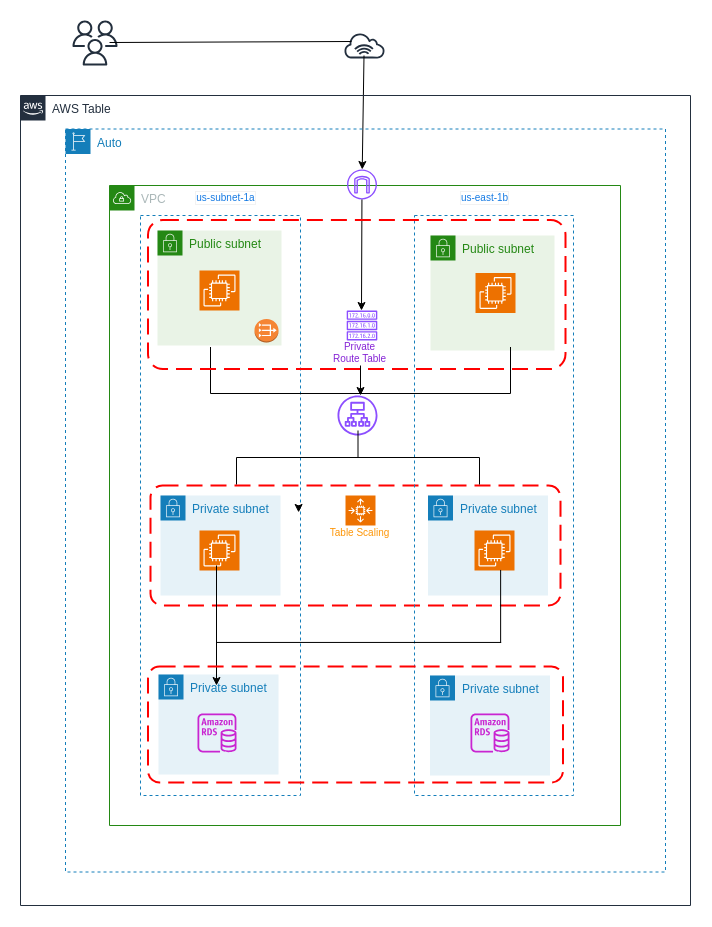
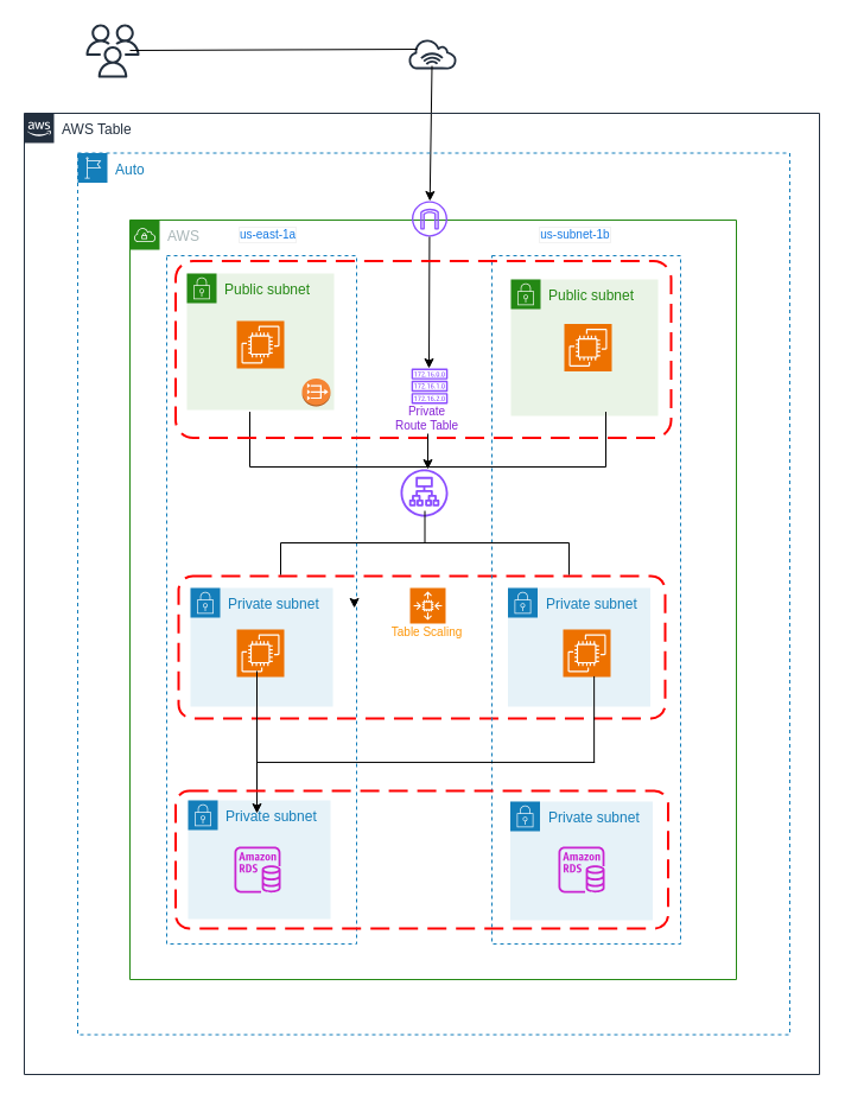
  <mxCell id="0" />
  <mxCell id="1" parent="0" />
  <mxCell id="2" value="" style="rounded=1;arcSize=10;dashed=1;strokeColor=#ff0000;fillColor=none;gradientColor=none;dashPattern=8 4;strokeWidth=2;" vertex="1" parent="1"><mxGeometry x="150" y="485" width="410" height="120" as="geometry" /></mxCell>
  <mxCell id="3" value="" style="fillColor=none;strokeColor=#147EBA;dashed=1;verticalAlign=top;fontStyle=0;fontColor=#147EBA;whiteSpace=wrap;html=1;" vertex="1" parent="1"><mxGeometry x="414" y="215" width="159" height="580" as="geometry" /></mxCell>
  <mxCell id="4" value="" style="fillColor=none;strokeColor=#147EBA;dashed=1;verticalAlign=top;fontStyle=0;fontColor=#147EBA;whiteSpace=wrap;html=1;" vertex="1" parent="1"><mxGeometry x="140" y="215" width="160" height="580" as="geometry" /></mxCell>
  <mxCell id="5" value="Private subnet" style="points=[[0,0],[0.25,0],[0.5,0],[0.75,0],[1,0],[1,0.25],[1,0.5],[1,0.75],[1,1],[0.75,1],[0.5,1],[0.25,1],[0,1],[0,0.75],[0,0.5],[0,0.25]];outlineConnect=0;gradientColor=none;html=1;whiteSpace=wrap;fontSize=12;fontStyle=0;container=1;pointerEvents=0;collapsible=0;recursiveResize=0;shape=mxgraph.aws4.group;grIcon=mxgraph.aws4.group_security_group;grStroke=0;strokeColor=#147EBA;fillColor=#E6F2F8;verticalAlign=top;align=left;spacingLeft=30;fontColor=#147EBA;dashed=0;" vertex="1" parent="1"><mxGeometry x="427.5" y="495" width="120" height="100" as="geometry" /></mxCell>
  <mxCell id="6" value="Public subnet" style="points=[[0,0],[0.25,0],[0.5,0],[0.75,0],[1,0],[1,0.25],[1,0.5],[1,0.75],[1,1],[0.75,1],[0.5,1],[0.25,1],[0,1],[0,0.75],[0,0.5],[0,0.25]];outlineConnect=0;gradientColor=none;html=1;whiteSpace=wrap;fontSize=12;fontStyle=0;container=1;pointerEvents=0;collapsible=0;recursiveResize=0;shape=mxgraph.aws4.group;grIcon=mxgraph.aws4.group_security_group;grStroke=0;strokeColor=#248814;fillColor=#E9F3E6;verticalAlign=top;align=left;spacingLeft=30;fontColor=#248814;dashed=0;" vertex="1" parent="1"><mxGeometry x="157" y="230" width="124" height="115" as="geometry" /></mxCell>
  <mxCell id="7" value="" style="sketch=0;points=[[0,0,0],[0.25,0,0],[0.5,0,0],[0.75,0,0],[1,0,0],[0,1,0],[0.25,1,0],[0.5,1,0],[0.75,1,0],[1,1,0],[0,0.25,0],[0,0.5,0],[0,0.75,0],[1,0.25,0],[1,0.5,0],[1,0.75,0]];outlineConnect=0;fontColor=#232F3E;fillColor=#ED7100;strokeColor=#ffffff;dashed=0;verticalLabelPosition=bottom;verticalAlign=top;align=center;html=1;fontSize=12;fontStyle=0;aspect=fixed;shape=mxgraph.aws4.resourceIcon;resIcon=mxgraph.aws4.ec2;" vertex="1" parent="1"><mxGeometry x="199" y="270" width="40" height="40" as="geometry" /></mxCell>
  <mxCell id="8" value="" style="sketch=0;points=[[0,0,0],[0.25,0,0],[0.5,0,0],[0.75,0,0],[1,0,0],[0,1,0],[0.25,1,0],[0.5,1,0],[0.75,1,0],[1,1,0],[0,0.25,0],[0,0.5,0],[0,0.75,0],[1,0.25,0],[1,0.5,0],[1,0.75,0]];outlineConnect=0;fontColor=#232F3E;fillColor=#ED7100;strokeColor=#ffffff;dashed=0;verticalLabelPosition=bottom;verticalAlign=top;align=center;html=1;fontSize=12;fontStyle=0;aspect=fixed;shape=mxgraph.aws4.resourceIcon;resIcon=mxgraph.aws4.ec2;" vertex="1" parent="1"><mxGeometry x="474" y="530" width="40" height="40" as="geometry" /></mxCell>
  <mxCell id="9" value="Private subnet" style="points=[[0,0],[0.25,0],[0.5,0],[0.75,0],[1,0],[1,0.25],[1,0.5],[1,0.75],[1,1],[0.75,1],[0.5,1],[0.25,1],[0,1],[0,0.75],[0,0.5],[0,0.25]];outlineConnect=0;gradientColor=none;html=1;whiteSpace=wrap;fontSize=12;fontStyle=0;container=1;pointerEvents=0;collapsible=0;recursiveResize=0;shape=mxgraph.aws4.group;grIcon=mxgraph.aws4.group_security_group;grStroke=0;strokeColor=#147EBA;fillColor=#E6F2F8;verticalAlign=top;align=left;spacingLeft=30;fontColor=#147EBA;dashed=0;" vertex="1" parent="1"><mxGeometry x="158" y="674" width="120" height="100" as="geometry" /></mxCell>
  <mxCell id="10" value="Private subnet" style="points=[[0,0],[0.25,0],[0.5,0],[0.75,0],[1,0],[1,0.25],[1,0.5],[1,0.75],[1,1],[0.75,1],[0.5,1],[0.25,1],[0,1],[0,0.75],[0,0.5],[0,0.25]];outlineConnect=0;gradientColor=none;html=1;whiteSpace=wrap;fontSize=12;fontStyle=0;container=1;pointerEvents=0;collapsible=0;recursiveResize=0;shape=mxgraph.aws4.group;grIcon=mxgraph.aws4.group_security_group;grStroke=0;strokeColor=#147EBA;fillColor=#E6F2F8;verticalAlign=top;align=left;spacingLeft=30;fontColor=#147EBA;dashed=0;" vertex="1" parent="1"><mxGeometry x="160" y="495" width="120" height="100" as="geometry" /></mxCell>
  <mxCell id="11" value="" style="sketch=0;points=[[0,0,0],[0.25,0,0],[0.5,0,0],[0.75,0,0],[1,0,0],[0,1,0],[0.25,1,0],[0.5,1,0],[0.75,1,0],[1,1,0],[0,0.25,0],[0,0.5,0],[0,0.75,0],[1,0.25,0],[1,0.5,0],[1,0.75,0]];outlineConnect=0;fontColor=#232F3E;fillColor=#ED7100;strokeColor=#ffffff;dashed=0;verticalLabelPosition=bottom;verticalAlign=top;align=center;html=1;fontSize=12;fontStyle=0;aspect=fixed;shape=mxgraph.aws4.resourceIcon;resIcon=mxgraph.aws4.ec2;" vertex="1" parent="1"><mxGeometry x="199" y="530" width="40" height="40" as="geometry" /></mxCell>
  <mxCell id="12" value="" style="sketch=0;outlineConnect=0;fontColor=#232F3E;gradientColor=none;fillColor=#8C4FFF;strokeColor=none;dashed=0;verticalLabelPosition=bottom;verticalAlign=top;align=center;html=1;fontSize=12;fontStyle=0;aspect=fixed;pointerEvents=1;shape=mxgraph.aws4.application_load_balancer;" vertex="1" parent="1"><mxGeometry x="337" y="395" width="40" height="40" as="geometry" /></mxCell>
  <mxCell id="13" value="" style="strokeWidth=1;html=1;shape=mxgraph.flowchart.annotation_2;align=left;labelPosition=right;pointerEvents=1;rotation=90;fontSize=9;" vertex="1" parent="1"><mxGeometry x="330.5" y="335.5" width="54" height="243" as="geometry" /></mxCell>
- <mxCell id="14" value="us-subnet-1a" style="text;html=1;align=center;verticalAlign=middle;resizable=0;points=[];autosize=1;strokeColor=none;fillColor=default;fontColor=#167ae3;labelBackgroundColor=default;labelBorderColor=#f2f2f2;fontSize=10;" vertex="1" parent="1"><mxGeometry x="190" y="182" width="70" height="30" as="geometry" /></mxCell>
- <mxCell id="15" value="us-east-1b" style="text;html=1;align=center;verticalAlign=middle;resizable=0;points=[];autosize=1;strokeColor=none;fillColor=default;fontColor=#167ae3;labelBackgroundColor=default;labelBorderColor=#f2f2f2;fontSize=10;" vertex="1" parent="1"><mxGeometry x="449" y="182" width="70" height="30" as="geometry" /></mxCell>
- <mxCell id="16" value="VPC" style="points=[[0,0],[0.25,0],[0.5,0],[0.75,0],[1,0],[1,0.25],[1,0.5],[1,0.75],[1,1],[0.75,1],[0.5,1],[0.25,1],[0,1],[0,0.75],[0,0.5],[0,0.25]];outlineConnect=0;gradientColor=none;html=1;whiteSpace=wrap;fontSize=12;fontStyle=0;container=1;pointerEvents=0;collapsible=0;recursiveResize=0;shape=mxgraph.aws4.group;grIcon=mxgraph.aws4.group_vpc;strokeColor=#248814;fillColor=none;verticalAlign=top;align=left;spacingLeft=30;fontColor=#AAB7B8;dashed=0;" vertex="1" parent="1"><mxGeometry x="109" y="185" width="511" height="640" as="geometry" /></mxCell>
+ <mxCell id="14" value="us-east-1a" style="text;html=1;align=center;verticalAlign=middle;resizable=0;points=[];autosize=1;strokeColor=none;fillColor=default;fontColor=#167ae3;labelBackgroundColor=default;labelBorderColor=#f2f2f2;fontSize=10;" vertex="1" parent="1"><mxGeometry x="190" y="182" width="70" height="30" as="geometry" /></mxCell>
+ <mxCell id="15" value="us-subnet-1b" style="text;html=1;align=center;verticalAlign=middle;resizable=0;points=[];autosize=1;strokeColor=none;fillColor=default;fontColor=#167ae3;labelBackgroundColor=default;labelBorderColor=#f2f2f2;fontSize=10;" vertex="1" parent="1"><mxGeometry x="449" y="182" width="70" height="30" as="geometry" /></mxCell>
+ <mxCell id="16" value="AWS" style="points=[[0,0],[0.25,0],[0.5,0],[0.75,0],[1,0],[1,0.25],[1,0.5],[1,0.75],[1,1],[0.75,1],[0.5,1],[0.25,1],[0,1],[0,0.75],[0,0.5],[0,0.25]];outlineConnect=0;gradientColor=none;html=1;whiteSpace=wrap;fontSize=12;fontStyle=0;container=1;pointerEvents=0;collapsible=0;recursiveResize=0;shape=mxgraph.aws4.group;grIcon=mxgraph.aws4.group_vpc;strokeColor=#248814;fillColor=none;verticalAlign=top;align=left;spacingLeft=30;fontColor=#AAB7B8;dashed=0;" vertex="1" parent="1"><mxGeometry x="109" y="185" width="511" height="640" as="geometry" /></mxCell>
  <mxCell id="17" value="" style="sketch=0;outlineConnect=0;fontColor=#232F3E;gradientColor=none;fillColor=#8C4FFF;strokeColor=none;dashed=0;verticalLabelPosition=bottom;verticalAlign=top;align=center;html=1;fontSize=12;fontStyle=0;aspect=fixed;pointerEvents=1;shape=mxgraph.aws4.internet_gateway;" vertex="1" parent="16"><mxGeometry x="237.5" y="-16" width="30" height="30" as="geometry" /></mxCell>
  <mxCell id="18" value="" style="sketch=0;outlineConnect=0;fontColor=#232F3E;gradientColor=none;fillColor=#8C4FFF;strokeColor=none;dashed=0;verticalLabelPosition=bottom;verticalAlign=top;align=center;html=1;fontSize=12;fontStyle=0;aspect=fixed;pointerEvents=1;shape=mxgraph.aws4.route_table;" vertex="1" parent="16"><mxGeometry x="237.11" y="125" width="30.79" height="30" as="geometry" /></mxCell>
  <mxCell id="19" value="" style="endArrow=classic;html=1;rounded=0;" edge="1" parent="16" source="17"><mxGeometry width="50" height="50" relative="1" as="geometry"><mxPoint x="251" y="30" as="sourcePoint" /><mxPoint x="252" y="125" as="targetPoint" /></mxGeometry></mxCell>
  <mxCell id="20" value="" style="endArrow=classic;html=1;rounded=0;" edge="1" parent="16"><mxGeometry width="50" height="50" relative="1" as="geometry"><mxPoint x="251" y="180" as="sourcePoint" /><mxPoint x="251" y="210" as="targetPoint" /></mxGeometry></mxCell>
  <mxCell id="21" value="" style="sketch=0;outlineConnect=0;fontColor=#232F3E;gradientColor=none;strokeColor=#232F3E;fillColor=#ffffff;dashed=0;verticalLabelPosition=bottom;verticalAlign=top;align=center;html=1;fontSize=12;fontStyle=0;aspect=fixed;shape=mxgraph.aws4.resourceIcon;resIcon=mxgraph.aws4.internet_alt1;" vertex="1" parent="1"><mxGeometry x="339" y="20" width="50" height="50" as="geometry" /></mxCell>
  <mxCell id="22" value="" style="sketch=0;outlineConnect=0;fontColor=#232F3E;gradientColor=none;fillColor=#232F3D;strokeColor=none;dashed=0;verticalLabelPosition=bottom;verticalAlign=top;align=center;html=1;fontSize=12;fontStyle=0;aspect=fixed;pointerEvents=1;shape=mxgraph.aws4.users;" vertex="1" parent="1"><mxGeometry x="72" y="20" width="45" height="45" as="geometry" /></mxCell>
  <mxCell id="23" value="" style="endArrow=none;html=1;rounded=0;entryX=0.24;entryY=0.42;entryDx=0;entryDy=0;entryPerimeter=0;" edge="1" parent="1" target="21"><mxGeometry width="50" height="50" relative="1" as="geometry"><mxPoint x="109" y="42" as="sourcePoint" /><mxPoint x="360" y="45" as="targetPoint" /></mxGeometry></mxCell>
  <mxCell id="24" value="" style="endArrow=classic;html=1;rounded=0;" edge="1" parent="1" target="17"><mxGeometry width="50" height="50" relative="1" as="geometry"><mxPoint x="363.5" y="55" as="sourcePoint" /><mxPoint x="363.5" y="145" as="targetPoint" /></mxGeometry></mxCell>
  <mxCell id="25" value="AWS Table" style="points=[[0,0],[0.25,0],[0.5,0],[0.75,0],[1,0],[1,0.25],[1,0.5],[1,0.75],[1,1],[0.75,1],[0.5,1],[0.25,1],[0,1],[0,0.75],[0,0.5],[0,0.25]];outlineConnect=0;gradientColor=none;html=1;whiteSpace=wrap;fontSize=12;fontStyle=0;container=1;pointerEvents=0;collapsible=0;recursiveResize=0;shape=mxgraph.aws4.group;grIcon=mxgraph.aws4.group_aws_cloud_alt;strokeColor=#232F3E;fillColor=none;verticalAlign=top;align=left;spacingLeft=30;fontColor=#232F3E;dashed=0;" vertex="1" parent="1"><mxGeometry x="20" y="95" width="670" height="810" as="geometry" /></mxCell>
  <mxCell id="26" value="" style="sketch=0;outlineConnect=0;fontColor=#232F3E;gradientColor=none;fillColor=#C925D1;strokeColor=none;dashed=0;verticalLabelPosition=bottom;verticalAlign=top;align=center;html=1;fontSize=12;fontStyle=0;aspect=fixed;pointerEvents=1;shape=mxgraph.aws4.rds_instance;" vertex="1" parent="25"><mxGeometry x="177" y="618" width="39" height="39" as="geometry" /></mxCell>
  <mxCell id="27" value="" style="sketch=0;points=[[0,0,0],[0.25,0,0],[0.5,0,0],[0.75,0,0],[1,0,0],[0,1,0],[0.25,1,0],[0.5,1,0],[0.75,1,0],[1,1,0],[0,0.25,0],[0,0.5,0],[0,0.75,0],[1,0.25,0],[1,0.5,0],[1,0.75,0]];outlineConnect=0;fontColor=#232F3E;fillColor=#ED7100;strokeColor=#ffffff;dashed=0;verticalLabelPosition=bottom;verticalAlign=top;align=center;html=1;fontSize=12;fontStyle=0;aspect=fixed;shape=mxgraph.aws4.resourceIcon;resIcon=mxgraph.aws4.auto_scaling2;" vertex="1" parent="25"><mxGeometry x="325" y="400" width="30" height="30" as="geometry" /></mxCell>
  <mxCell id="28" value="Public subnet" style="points=[[0,0],[0.25,0],[0.5,0],[0.75,0],[1,0],[1,0.25],[1,0.5],[1,0.75],[1,1],[0.75,1],[0.5,1],[0.25,1],[0,1],[0,0.75],[0,0.5],[0,0.25]];outlineConnect=0;gradientColor=none;html=1;whiteSpace=wrap;fontSize=12;fontStyle=0;container=1;pointerEvents=0;collapsible=0;recursiveResize=0;shape=mxgraph.aws4.group;grIcon=mxgraph.aws4.group_security_group;grStroke=0;strokeColor=#248814;fillColor=#E9F3E6;verticalAlign=top;align=left;spacingLeft=30;fontColor=#248814;dashed=0;" vertex="1" parent="25"><mxGeometry x="410" y="140" width="124" height="115" as="geometry" /></mxCell>
  <mxCell id="29" value="" style="sketch=0;points=[[0,0,0],[0.25,0,0],[0.5,0,0],[0.75,0,0],[1,0,0],[0,1,0],[0.25,1,0],[0.5,1,0],[0.75,1,0],[1,1,0],[0,0.25,0],[0,0.5,0],[0,0.75,0],[1,0.25,0],[1,0.5,0],[1,0.75,0]];outlineConnect=0;fontColor=#232F3E;fillColor=#ED7100;strokeColor=#ffffff;dashed=0;verticalLabelPosition=bottom;verticalAlign=top;align=center;html=1;fontSize=12;fontStyle=0;aspect=fixed;shape=mxgraph.aws4.resourceIcon;resIcon=mxgraph.aws4.ec2;" vertex="1" parent="28"><mxGeometry x="45" y="37.5" width="40" height="40" as="geometry" /></mxCell>
  <mxCell id="30" value="" style="endArrow=classic;html=1;rounded=0;" edge="1" parent="25"><mxGeometry width="50" height="50" relative="1" as="geometry"><mxPoint x="196" y="470" as="sourcePoint" /><mxPoint x="196" y="590" as="targetPoint" /></mxGeometry></mxCell>
  <mxCell id="31" value="" style="shape=partialRectangle;whiteSpace=wrap;html=1;bottom=0;right=0;fillColor=none;rotation=-180;" vertex="1" parent="25"><mxGeometry x="197" y="474.94" width="283.15" height="72" as="geometry" /></mxCell>
  <mxCell id="32" value="Private&lt;br style=&quot;font-size: 10px;&quot;&gt;Route Table" style="text;html=1;align=center;verticalAlign=middle;resizable=0;points=[];autosize=1;strokeColor=none;fillColor=none;fontSize=10;fontColor=#8624d6;" vertex="1" parent="25"><mxGeometry x="299" y="237" width="80" height="40" as="geometry" /></mxCell>
  <mxCell id="33" value="" style="shape=partialRectangle;whiteSpace=wrap;html=1;bottom=1;right=1;left=1;top=0;fillColor=none;routingCenterX=-0.5;" vertex="1" parent="25"><mxGeometry x="190" y="252" width="300" height="46" as="geometry" /></mxCell>
  <mxCell id="34" value="Auto" style="points=[[0,0],[0.25,0],[0.5,0],[0.75,0],[1,0],[1,0.25],[1,0.5],[1,0.75],[1,1],[0.75,1],[0.5,1],[0.25,1],[0,1],[0,0.75],[0,0.5],[0,0.25]];outlineConnect=0;gradientColor=none;html=1;whiteSpace=wrap;fontSize=12;fontStyle=0;container=1;pointerEvents=0;collapsible=0;recursiveResize=0;shape=mxgraph.aws4.group;grIcon=mxgraph.aws4.group_region;strokeColor=#147EBA;fillColor=none;verticalAlign=top;align=left;spacingLeft=30;fontColor=#147EBA;dashed=1;" vertex="1" parent="25"><mxGeometry x="45" y="33.5" width="600" height="743" as="geometry" /></mxCell>
  <mxCell id="35" value="" style="rounded=1;arcSize=10;dashed=1;strokeColor=#ff0000;fillColor=none;gradientColor=none;dashPattern=8 4;strokeWidth=2;" vertex="1" parent="34"><mxGeometry x="82.5" y="91" width="417.5" height="149" as="geometry" /></mxCell>
  <mxCell id="36" value="Private subnet" style="points=[[0,0],[0.25,0],[0.5,0],[0.75,0],[1,0],[1,0.25],[1,0.5],[1,0.75],[1,1],[0.75,1],[0.5,1],[0.25,1],[0,1],[0,0.75],[0,0.5],[0,0.25]];outlineConnect=0;gradientColor=none;html=1;whiteSpace=wrap;fontSize=12;fontStyle=0;container=1;pointerEvents=0;collapsible=0;recursiveResize=0;shape=mxgraph.aws4.group;grIcon=mxgraph.aws4.group_security_group;grStroke=0;strokeColor=#147EBA;fillColor=#E6F2F8;verticalAlign=top;align=left;spacingLeft=30;fontColor=#147EBA;dashed=0;" vertex="1" parent="1"><mxGeometry x="429.5" y="675" width="120" height="100" as="geometry" /></mxCell>
  <mxCell id="37" value="" style="sketch=0;outlineConnect=0;fontColor=#232F3E;gradientColor=none;fillColor=#C925D1;strokeColor=none;dashed=0;verticalLabelPosition=bottom;verticalAlign=top;align=center;html=1;fontSize=12;fontStyle=0;aspect=fixed;pointerEvents=1;shape=mxgraph.aws4.rds_instance;" vertex="1" parent="36"><mxGeometry x="40.5" y="38" width="39" height="39" as="geometry" /></mxCell>
  <mxCell id="38" value="" style="rounded=1;arcSize=10;dashed=1;strokeColor=#ff0000;fillColor=none;gradientColor=none;dashPattern=8 4;strokeWidth=2;" vertex="1" parent="1"><mxGeometry x="147.5" y="666" width="415" height="116" as="geometry" /></mxCell>
  <mxCell id="39" value="Table Scaling" style="text;html=1;align=center;verticalAlign=middle;resizable=0;points=[];autosize=1;strokeColor=none;fillColor=none;fontSize=10;fontColor=#fd9608;" vertex="1" parent="1"><mxGeometry x="318.5" y="517" width="80" height="30" as="geometry" /></mxCell>
  <mxCell id="40" value="" style="outlineConnect=0;dashed=0;verticalLabelPosition=bottom;verticalAlign=top;align=center;html=1;shape=mxgraph.aws3.vpc_nat_gateway;fillColor=#F58534;gradientColor=none;" vertex="1" parent="1"><mxGeometry x="254" y="318.5" width="24" height="23.5" as="geometry" /></mxCell>
  <mxCell id="41" style="edgeStyle=orthogonalEdgeStyle;rounded=0;orthogonalLoop=1;jettySize=auto;html=1;exitX=1;exitY=0.5;exitDx=0;exitDy=0;entryX=0.988;entryY=0.512;entryDx=0;entryDy=0;entryPerimeter=0;" edge="1" parent="1" source="4" target="4"><mxGeometry relative="1" as="geometry" /></mxCell>
